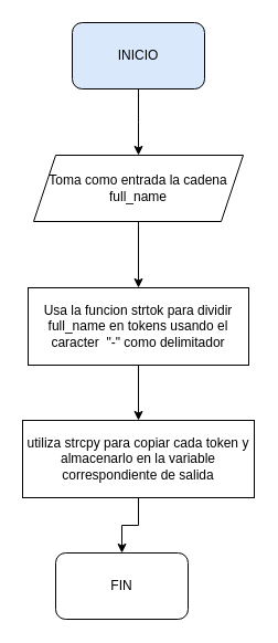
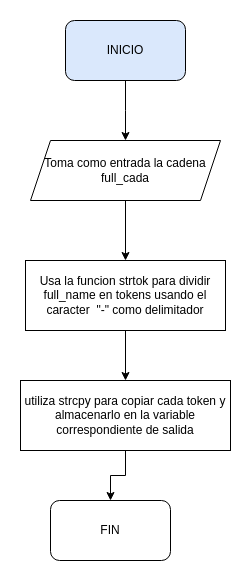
  <mxCell id="0" />
  <mxCell id="1" parent="0" />
  <mxCell id="2" value="" style="edgeStyle=orthogonalEdgeStyle;rounded=0;orthogonalLoop=1;jettySize=auto;html=1;" edge="1" parent="1" source="3"><mxGeometry relative="1" as="geometry"><mxPoint x="125" y="140" as="targetPoint" /></mxGeometry></mxCell>
  <mxCell id="3" value="&lt;font style=&quot;vertical-align: inherit;&quot;&gt;&lt;font style=&quot;vertical-align: inherit;&quot;&gt;INICIO&lt;/font&gt;&lt;/font&gt;" style="rounded=1;whiteSpace=wrap;html=1;fillColor=#dae8fc;" vertex="1" parent="1"><mxGeometry x="65" y="20" width="120" height="60" as="geometry" /></mxCell>
  <mxCell id="4" value="" style="edgeStyle=orthogonalEdgeStyle;rounded=0;orthogonalLoop=1;jettySize=auto;html=1;" edge="1" parent="1" source="5" target="7"><mxGeometry relative="1" as="geometry" /></mxCell>
- <mxCell id="5" value="&lt;font style=&quot;vertical-align: inherit;&quot;&gt;&lt;font style=&quot;vertical-align: inherit;&quot;&gt;Toma como entrada la cadena full_name&lt;/font&gt;&lt;/font&gt;" style="shape=parallelogram;perimeter=parallelogramPerimeter;whiteSpace=wrap;html=1;fixedSize=1;" vertex="1" parent="1"><mxGeometry x="30" y="140" width="190" height="60" as="geometry" /></mxCell>
+ <mxCell id="5" value="&lt;font style=&quot;vertical-align: inherit;&quot;&gt;&lt;font style=&quot;vertical-align: inherit;&quot;&gt;Toma como entrada la cadena full_cada&lt;/font&gt;&lt;/font&gt;" style="shape=parallelogram;perimeter=parallelogramPerimeter;whiteSpace=wrap;html=1;fixedSize=1;" vertex="1" parent="1"><mxGeometry x="30" y="140" width="190" height="60" as="geometry" /></mxCell>
  <mxCell id="6" value="" style="edgeStyle=orthogonalEdgeStyle;rounded=0;orthogonalLoop=1;jettySize=auto;html=1;" edge="1" parent="1" source="7" target="9"><mxGeometry relative="1" as="geometry" /></mxCell>
  <mxCell id="7" value="&lt;font style=&quot;vertical-align: inherit;&quot;&gt;&lt;font style=&quot;vertical-align: inherit;&quot;&gt;&lt;font style=&quot;vertical-align: inherit;&quot;&gt;&lt;font style=&quot;vertical-align: inherit;&quot;&gt;&lt;font style=&quot;vertical-align: inherit;&quot;&gt;&lt;font style=&quot;vertical-align: inherit;&quot;&gt;&lt;font style=&quot;vertical-align: inherit;&quot;&gt;&lt;font style=&quot;vertical-align: inherit;&quot;&gt;&lt;font style=&quot;vertical-align: inherit;&quot;&gt;&lt;font style=&quot;vertical-align: inherit;&quot;&gt;&lt;font style=&quot;vertical-align: inherit;&quot;&gt;&lt;font style=&quot;vertical-align: inherit;&quot;&gt;Usa la funcion strtok para dividir full_name en tokens usando el caracter&amp;nbsp; &quot;-&quot; como delimitador&lt;/font&gt;&lt;/font&gt;&lt;/font&gt;&lt;/font&gt;&lt;/font&gt;&lt;/font&gt;&lt;/font&gt;&lt;/font&gt;&lt;/font&gt;&lt;/font&gt;&lt;/font&gt;&lt;/font&gt;&lt;span dir=&quot;ltr&quot; class=&quot;ui-provider a b c d e f g h i j k l m n o p q r s t u v w x y z ab ac ae af ag ah ai aj ak&quot;&gt;&lt;/span&gt;" style="rounded=0;whiteSpace=wrap;html=1;" vertex="1" parent="1"><mxGeometry x="25" y="260" width="200" height="70" as="geometry" /></mxCell>
  <mxCell id="8" value="" style="edgeStyle=orthogonalEdgeStyle;rounded=0;orthogonalLoop=1;jettySize=auto;html=1;" edge="1" parent="1" source="9" target="10"><mxGeometry relative="1" as="geometry" /></mxCell>
  <mxCell id="9" value="&lt;font style=&quot;vertical-align: inherit;&quot;&gt;&lt;font style=&quot;vertical-align: inherit;&quot;&gt;&lt;font style=&quot;vertical-align: inherit;&quot;&gt;&lt;font style=&quot;vertical-align: inherit;&quot;&gt;&lt;font style=&quot;vertical-align: inherit;&quot;&gt;&lt;font style=&quot;vertical-align: inherit;&quot;&gt;utiliza strcpy para copiar cada token y almacenarlo en la variable correspondiente de salida&lt;/font&gt;&lt;/font&gt;&lt;/font&gt;&lt;/font&gt;&lt;/font&gt;&lt;/font&gt;" style="rounded=0;whiteSpace=wrap;html=1;" vertex="1" parent="1"><mxGeometry x="20" y="380" width="210" height="70" as="geometry" /></mxCell>
  <mxCell id="10" value="&lt;font style=&quot;vertical-align: inherit;&quot;&gt;&lt;font style=&quot;vertical-align: inherit;&quot;&gt;FIN&lt;/font&gt;&lt;/font&gt;" style="rounded=1;whiteSpace=wrap;html=1;" vertex="1" parent="1"><mxGeometry x="50" y="500" width="120" height="60" as="geometry" /></mxCell>
